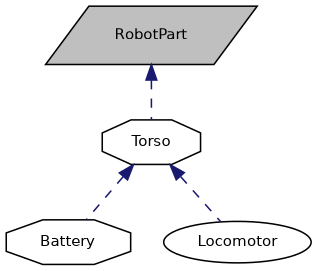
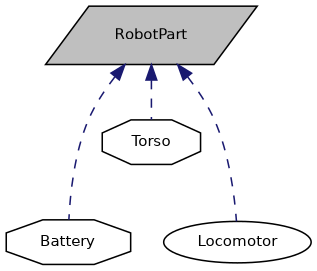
  digraph {
    node [color=black fillcolor=white fontname=Helvetica fontsize=10 shape=octagon style=filled]
    edge [color=midnightblue dir=back fontname=Helvetica fontsize=10 labelfontname=Helvetica labelfontsize=10 style=dashed]
    n1 [fillcolor=grey75 fontcolor=black height=0.2 label=RobotPart shape=parallelogram width=0.4]
    n2 [height=0.2 label=Battery width=0.4]
    n3 [height=0.2 label=Locomotor shape=ellipse width=0.4]
    n4 [height=0.2 label=Torso width=0.4]
-   n4 -> n2
-   n4 -> n3
+   n1 -> n2
+   n1 -> n3
    n1 -> n4
  }
